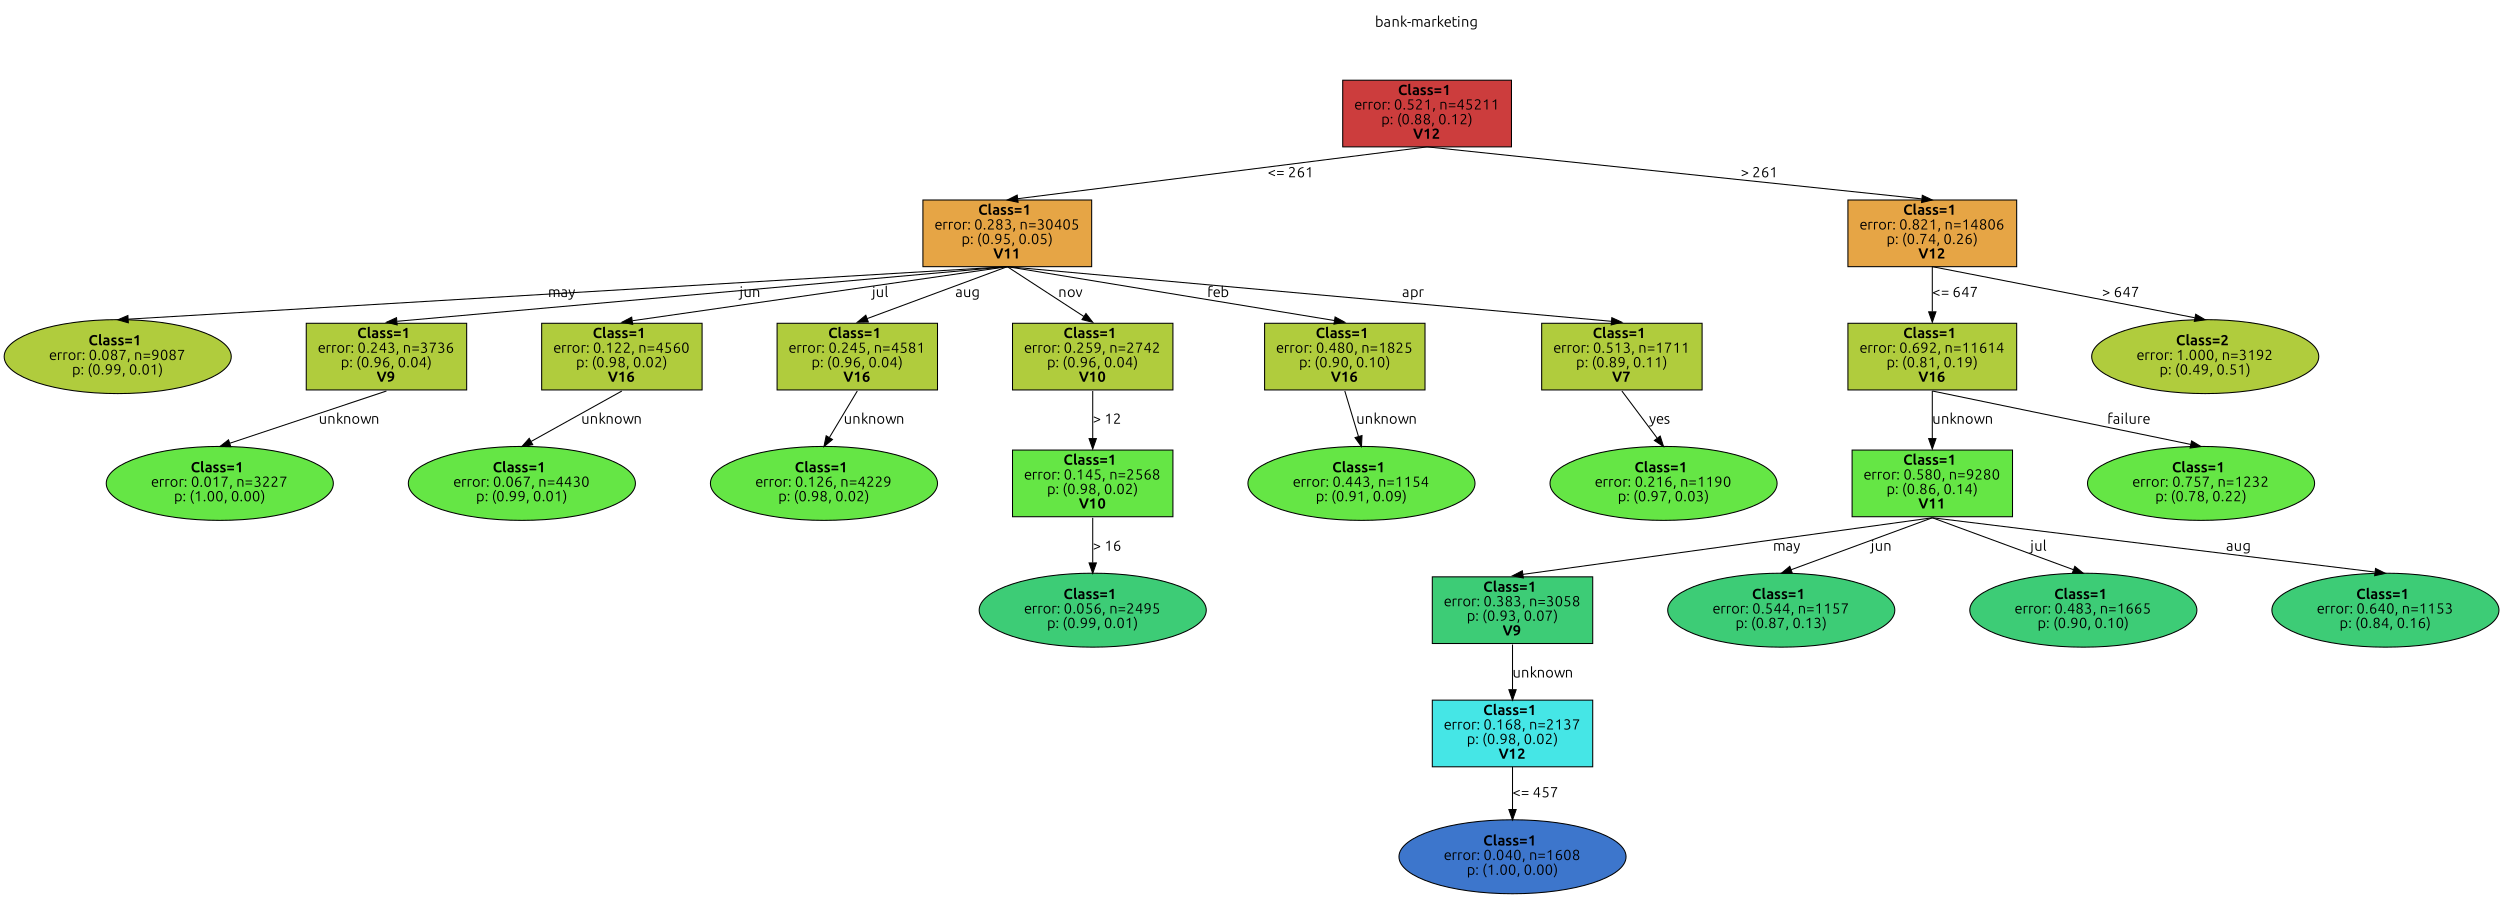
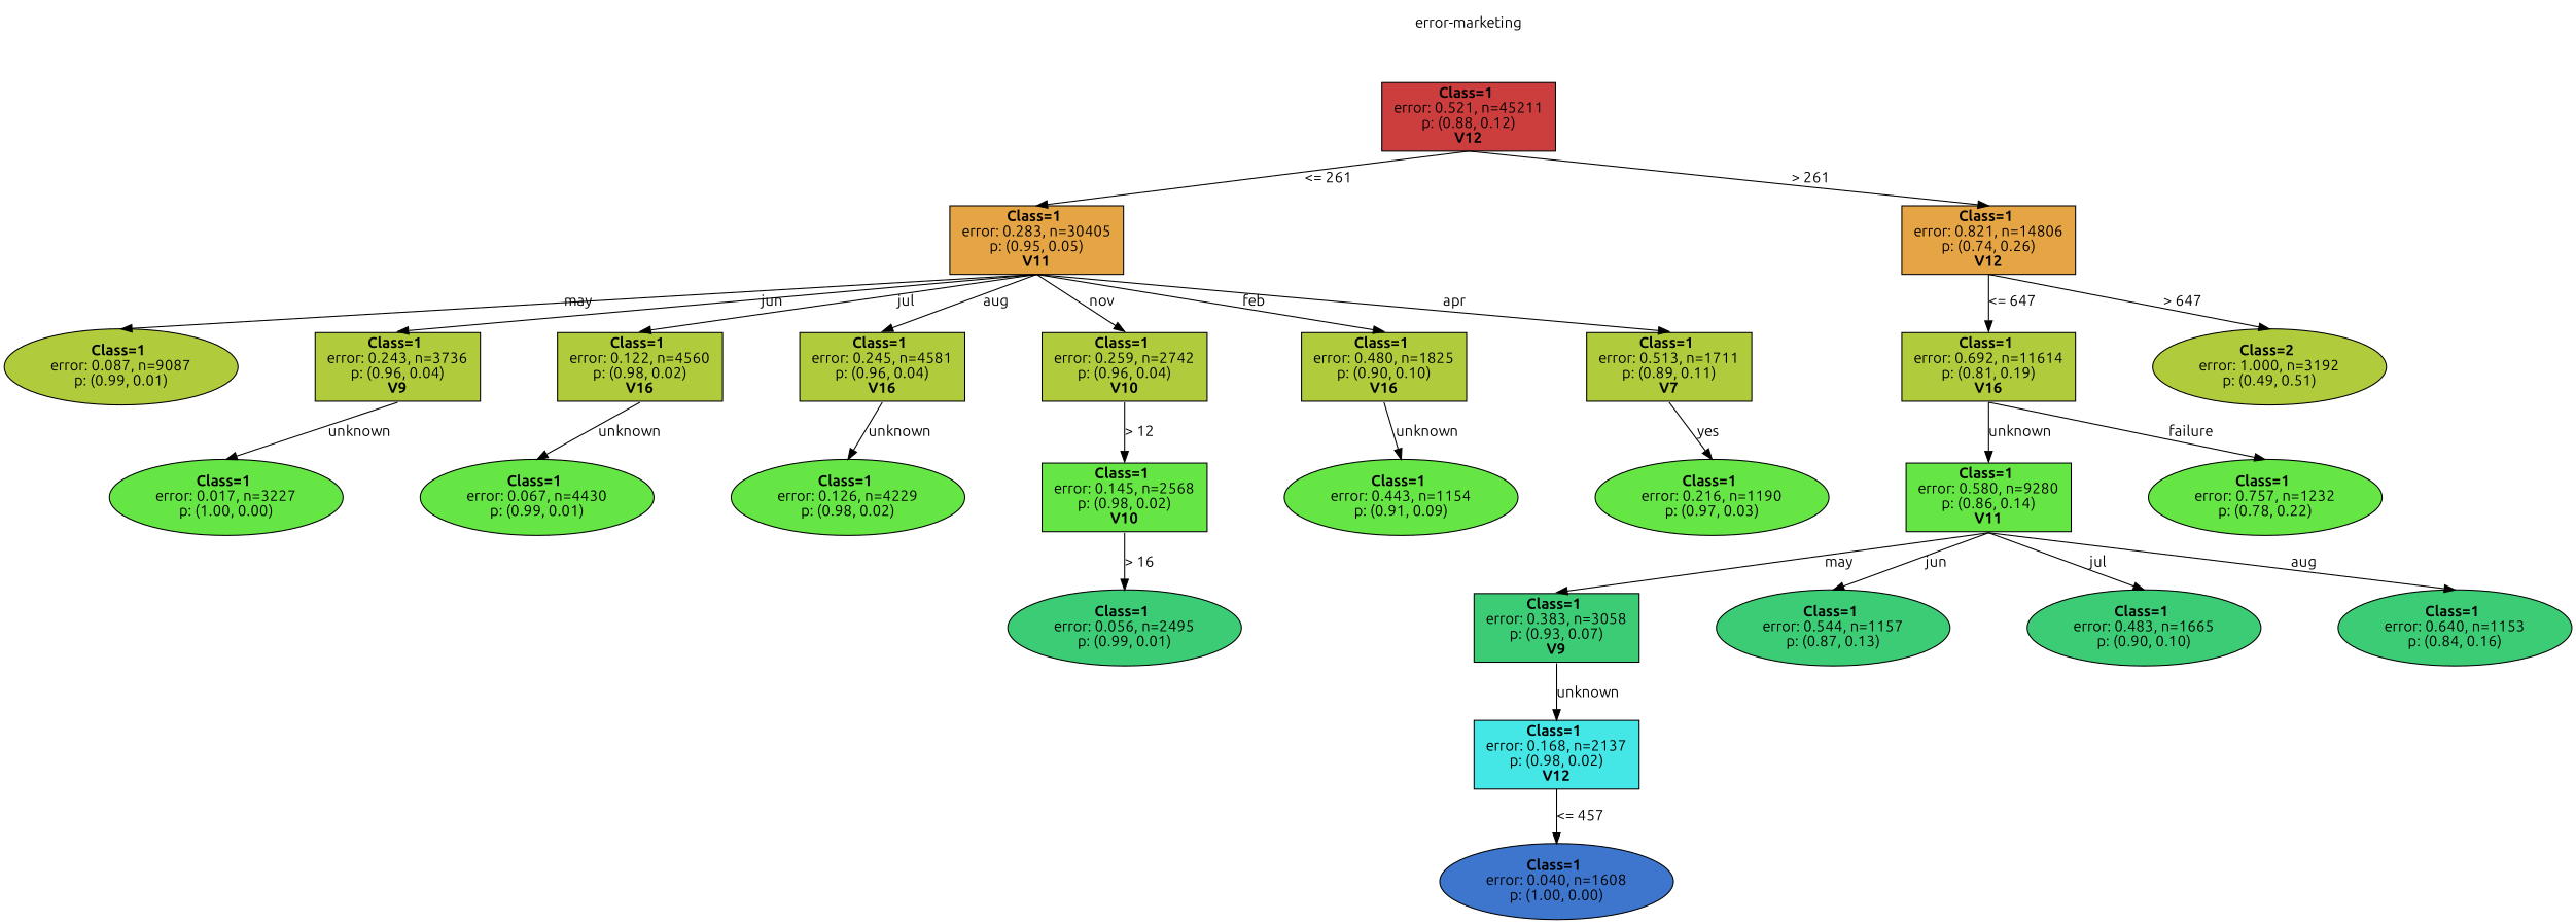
  digraph {
    nodesep=1
    ranksep=0.5
    splines=false
    fontname=Ubuntu
    node [color=black fillcolor="0.200 0.7 0.800" fontname=Ubuntu shape=rect style=filled]
    edge [fontname=Ubuntu headport=n tailport=s]
-   n1 [fillcolor=white label="bank-marketing" shape=plaintext]
+   n1 [fillcolor=white label="error-marketing" shape=plaintext]
    n2 [fillcolor="0.000 0.7 0.800" label=<<b> Class=1 </b> <br/> error: 0.521, n=45211 <br/> p: (0.88, 0.12) <br/><b>V12</b>>]
    n3 [fillcolor="0.100 0.7 0.900" label=<<b> Class=1 </b> <br/> error: 0.283, n=30405 <br/> p: (0.95, 0.05) <br/><b>V11</b>>]
    n4 [fillcolor="0.100 0.7 0.900" label=<<b> Class=1 </b> <br/> error: 0.821, n=14806 <br/> p: (0.74, 0.26) <br/><b>V12</b>>]
    n5 [label=<<b> Class=1 </b> <br/> error: 0.087, n=9087 <br/> p: (0.99, 0.01) > shape=oval]
    n6 [label=<<b> Class=1 </b> <br/> error: 0.243, n=3736 <br/> p: (0.96, 0.04) <br/><b>V9</b>>]
    n7 [label=<<b> Class=1 </b> <br/> error: 0.122, n=4560 <br/> p: (0.98, 0.02) <br/><b>V16</b>>]
    n8 [label=<<b> Class=1 </b> <br/> error: 0.245, n=4581 <br/> p: (0.96, 0.04) <br/><b>V16</b>>]
    n9 [label=<<b> Class=1 </b> <br/> error: 0.259, n=2742 <br/> p: (0.96, 0.04) <br/><b>V10</b>>]
    n10 [label=<<b> Class=1 </b> <br/> error: 0.480, n=1825 <br/> p: (0.90, 0.10) <br/><b>V16</b>>]
    n11 [label=<<b> Class=1 </b> <br/> error: 0.513, n=1711 <br/> p: (0.89, 0.11) <br/><b>V7</b>>]
    n12 [fillcolor="0.300 0.7 0.900" label=<<b> Class=1 </b> <br/> error: 0.017, n=3227 <br/> p: (1.00, 0.00) > shape=oval]
    n13 [fillcolor="0.300 0.7 0.900" label=<<b> Class=1 </b> <br/> error: 0.067, n=4430 <br/> p: (0.99, 0.01) > shape=oval]
    n14 [fillcolor="0.300 0.7 0.900" label=<<b> Class=1 </b> <br/> error: 0.126, n=4229 <br/> p: (0.98, 0.02) > shape=oval]
    n15 [fillcolor="0.300 0.7 0.900" label=<<b> Class=1 </b> <br/> error: 0.145, n=2568 <br/> p: (0.98, 0.02) <br/><b>V10</b>>]
    n16 [fillcolor="0.400 0.7 0.800" label=<<b> Class=1 </b> <br/> error: 0.056, n=2495 <br/> p: (0.99, 0.01) > shape=oval]
    n17 [fillcolor="0.300 0.7 0.900" label=<<b> Class=1 </b> <br/> error: 0.443, n=1154 <br/> p: (0.91, 0.09) > shape=oval]
    n18 [fillcolor="0.300 0.7 0.900" label=<<b> Class=1 </b> <br/> error: 0.216, n=1190 <br/> p: (0.97, 0.03) > shape=oval]
    n19 [label=<<b> Class=1 </b> <br/> error: 0.692, n=11614 <br/> p: (0.81, 0.19) <br/><b>V16</b>>]
    n20 [label=<<b> Class=2 </b> <br/> error: 1.000, n=3192 <br/> p: (0.49, 0.51) > shape=oval]
    n21 [fillcolor="0.300 0.7 0.900" label=<<b> Class=1 </b> <br/> error: 0.580, n=9280 <br/> p: (0.86, 0.14) <br/><b>V11</b>>]
    n22 [fillcolor="0.300 0.7 0.900" label=<<b> Class=1 </b> <br/> error: 0.757, n=1232 <br/> p: (0.78, 0.22) > shape=oval]
    n23 [fillcolor="0.400 0.7 0.800" label=<<b> Class=1 </b> <br/> error: 0.383, n=3058 <br/> p: (0.93, 0.07) <br/><b>V9</b>>]
    n24 [fillcolor="0.400 0.7 0.800" label=<<b> Class=1 </b> <br/> error: 0.544, n=1157 <br/> p: (0.87, 0.13) > shape=oval]
    n25 [fillcolor="0.400 0.7 0.800" label=<<b> Class=1 </b> <br/> error: 0.483, n=1665 <br/> p: (0.90, 0.10) > shape=oval]
    n26 [fillcolor="0.400 0.7 0.800" label=<<b> Class=1 </b> <br/> error: 0.640, n=1153 <br/> p: (0.84, 0.16) > shape=oval]
    n27 [fillcolor="0.500 0.7 0.900" label=<<b> Class=1 </b> <br/> error: 0.168, n=2137 <br/> p: (0.98, 0.02) <br/><b>V12</b>>]
    n28 [fillcolor="0.600 0.7 0.800" label=<<b> Class=1 </b> <br/> error: 0.040, n=1608 <br/> p: (1.00, 0.00) > shape=oval]
    n1 -> n2 [style=invis]
    n2 -> n3 [label="<= 261"]
    n2 -> n4 [label="> 261"]
    n3 -> n5 [label=may]
    n3 -> n6 [label=jun]
    n3 -> n7 [label=jul]
    n3 -> n8 [label=aug]
    n3 -> n9 [label=nov]
    n3 -> n10 [label=feb]
    n3 -> n11 [label=apr]
    n4 -> n19 [label="<= 647"]
    n4 -> n20 [label="> 647"]
    n6 -> n12 [label=unknown]
    n7 -> n13 [label=unknown]
    n8 -> n14 [label=unknown]
    n9 -> n15 [label="> 12"]
    n10 -> n17 [label=unknown]
    n11 -> n18 [label=yes]
    n15 -> n16 [label="> 16"]
    n19 -> n21 [label=unknown]
    n19 -> n22 [label=failure]
    n21 -> n23 [label=may]
    n21 -> n24 [label=jun]
    n21 -> n25 [label=jul]
    n21 -> n26 [label=aug]
    n23 -> n27 [label=unknown]
    n27 -> n28 [label="<= 457"]
  }
